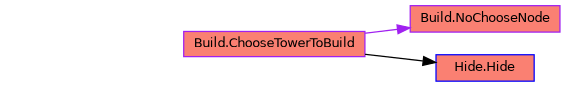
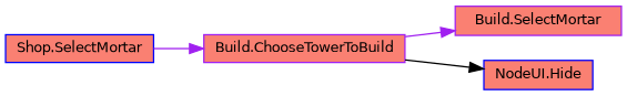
  digraph {
    rankdir=LR
    node [color=blue fillcolor=salmon fontname=Helvetica fontsize=10 shape=record style=filled]
    edge [color=purple fontname=Helvetica fontsize=10 labelfontname=Helvetica labelfontsize=10 style=solid]
+   n1 [fontcolor=black height=0.2 label="Shop.SelectMortar" width=0.4]
    n2 [color=purple height=0.2 label="Build.ChooseTowerToBuild" width=0.4]
-   n3 [color=purple height=0.2 label="Build.NoChooseNode" width=0.4]
-   n4 [height=0.2 label="Hide.Hide" width=0.4]
+   n3 [color=purple height=0.2 label="Build.SelectMortar" width=0.4]
+   n4 [height=0.2 label="NodeUI.Hide" width=0.4]
+   n1 -> n2
    n2 -> n3
    n2 -> n4 [color=black]
  }
